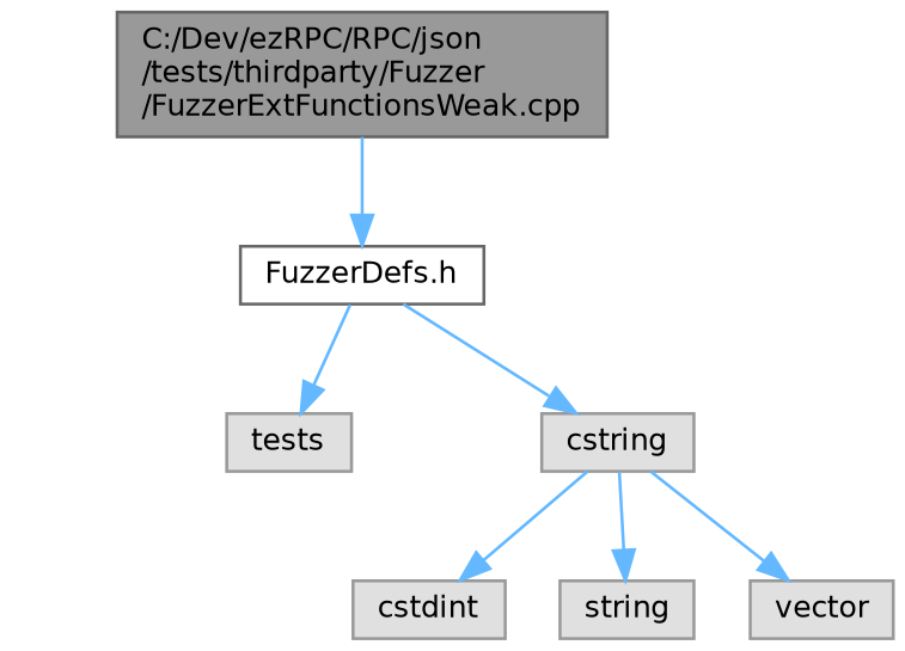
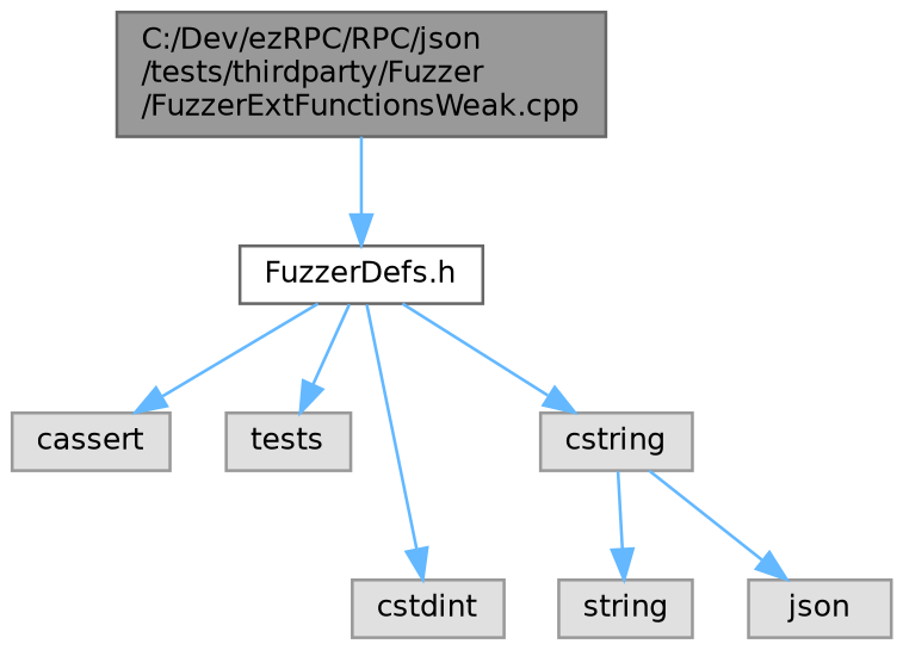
  digraph {
    node [color=grey60 fillcolor="#E0E0E0" fontname=Helvetica fontsize=10 shape=box style=filled]
    edge [color=steelblue1 fontname=Helvetica fontsize=10 labelfontname=Helvetica labelfontsize=10 style=solid]
    n1 [color=gray40 fillcolor=grey60 fontcolor=black height=0.2 label="C:/Dev/ezRPC/RPC/json\l/tests/thirdparty/Fuzzer\l/FuzzerExtFunctionsWeak.cpp" width=0.4]
    n2 [color=grey40 fillcolor=white height=0.2 label="FuzzerDefs.h" width=0.4]
+   n3 [height=0.2 label=cassert width=0.4]
    n4 [height=0.2 label=tests width=0.4]
    n5 [height=0.2 label=cstdint width=0.4]
    n6 [height=0.2 label=cstring width=0.4]
    n7 [height=0.2 label=string width=0.4]
-   n8 [height=0.2 label=vector width=0.4]
+   n8 [height=0.2 label=json width=0.4]
    n1 -> n2
+   n2 -> n3
    n2 -> n4
-   n6 -> n5
+   n2 -> n5
    n2 -> n6
    n6 -> n7
    n6 -> n8
  }
